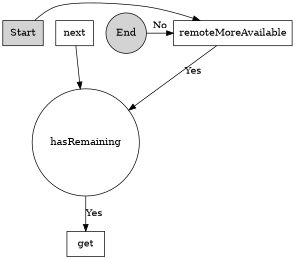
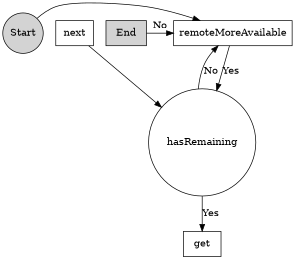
  digraph {
    node [shape=circle]
-   n1 [label=Start shape=box style=filled width=0.8]
+   n1 [label=Start style=filled width=0.8]
    n2 [label=remoteMoreAvailable shape=box]
    n3 [label=hasRemaining]
    n4 [label=get shape=box]
    n5 [label=next shape=box]
-   n6 [label=End style=filled width=0.8]
+   n6 [label=End shape=box style=filled width=0.8]
    subgraph sub_1 {
      n1
      n2
      n3
      n4
      n5
      n6
    }
    subgraph sub_2 {
      rank=min
      n1
      n2
      n6
    }
    n1 -> n2
    n2 -> n3 [label=Yes]
+   n3 -> n2 [label=No]
    n3 -> n4 [label=Yes]
    n5 -> n3
    n6 -> n2 [label=No]
  }
